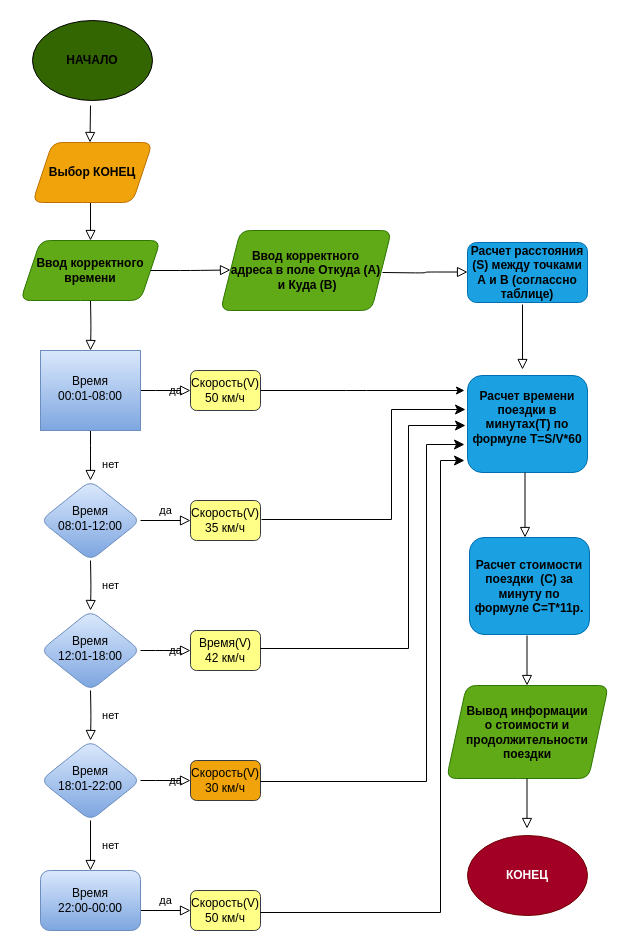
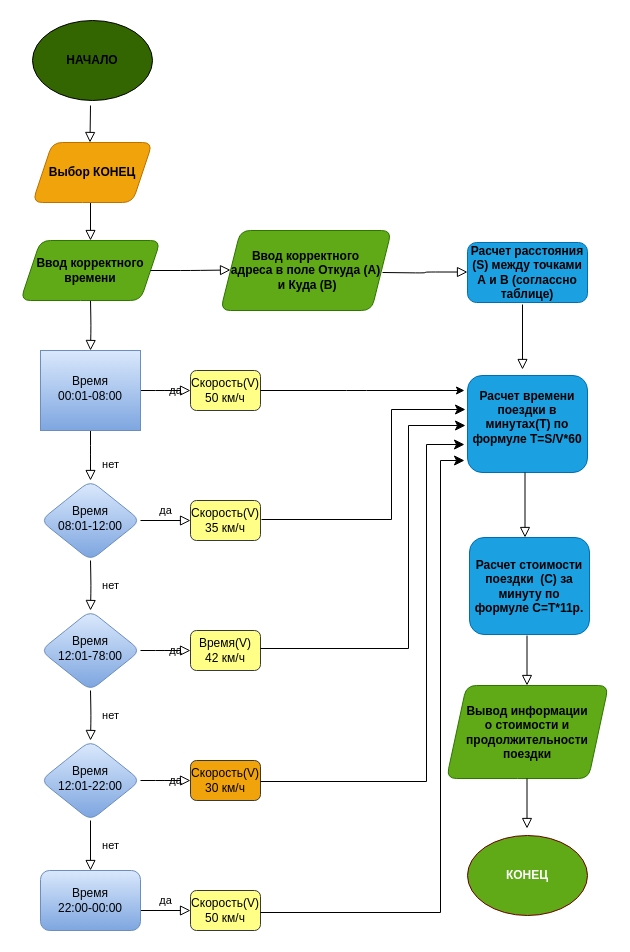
  <mxCell id="0" />
  <mxCell id="1" parent="0" />
  <mxCell id="2" value="" style="rounded=1;html=1;jettySize=auto;orthogonalLoop=1;fontSize=11;endArrow=block;endFill=0;endSize=8;strokeWidth=1;shadow=0;labelBackgroundColor=none;edgeStyle=orthogonalEdgeStyle;entryX=0.5;entryY=0;entryDx=0;entryDy=0;" parent="1" edge="1"><mxGeometry relative="1" as="geometry"><mxPoint x="90" y="198" as="sourcePoint" /><mxPoint x="90" y="240" as="targetPoint" /></mxGeometry></mxCell>
  <mxCell id="3" value="" style="rounded=1;html=1;jettySize=auto;orthogonalLoop=1;fontSize=11;endArrow=block;endFill=0;endSize=8;strokeWidth=1;shadow=0;labelBackgroundColor=none;edgeStyle=orthogonalEdgeStyle;exitX=0.5;exitY=1;exitDx=0;exitDy=0;" parent="1" target="6" edge="1"><mxGeometry y="20" relative="1" as="geometry"><mxPoint as="offset" /><mxPoint x="90" y="300" as="sourcePoint" /></mxGeometry></mxCell>
  <mxCell id="4" value="нет" style="rounded=1;html=1;jettySize=auto;orthogonalLoop=1;fontSize=11;endArrow=block;endFill=0;endSize=8;strokeWidth=1;shadow=0;labelBackgroundColor=none;edgeStyle=orthogonalEdgeStyle;" parent="1" source="6" edge="1"><mxGeometry x="0.333" y="20" relative="1" as="geometry"><mxPoint as="offset" /><mxPoint x="90" y="480" as="targetPoint" /></mxGeometry></mxCell>
  <mxCell id="5" value="да" style="edgeStyle=orthogonalEdgeStyle;rounded=1;html=1;jettySize=auto;orthogonalLoop=1;fontSize=11;endArrow=block;endFill=0;endSize=8;strokeWidth=1;shadow=0;labelBackgroundColor=none;" parent="1" source="6" edge="1"><mxGeometry y="10" relative="1" as="geometry"><mxPoint as="offset" /><mxPoint x="190" y="390" as="targetPoint" /></mxGeometry></mxCell>
  <mxCell id="6" value="Время &lt;br&gt;00:01-08:00" style="whiteSpace=wrap;html=1;shadow=0;fontFamily=Helvetica;fontSize=12;align=center;strokeWidth=1;spacing=6;spacingTop=-4;fillColor=#dae8fc;gradientColor=#7ea6e0;strokeColor=#6c8ebf;rounded=0;" parent="1" vertex="1"><mxGeometry x="40" y="350" width="100" height="80" as="geometry" /></mxCell>
  <mxCell id="7" value="Ввод корректного времени" style="shape=parallelogram;perimeter=parallelogramPerimeter;whiteSpace=wrap;html=1;fixedSize=1;fillColor=#60a917;fontColor=default;strokeColor=#2D7600;rounded=1;fontStyle=1;" vertex="1" parent="1"><mxGeometry x="20" y="240" width="140" height="60" as="geometry" /></mxCell>
  <mxCell id="8" value="Скорость(V) &lt;br&gt;50 км/ч" style="rounded=1;whiteSpace=wrap;html=1;fillColor=#ffff88;strokeColor=#36393d;" vertex="1" parent="1"><mxGeometry x="190" y="370" width="70" height="40" as="geometry" /></mxCell>
  <mxCell id="9" value="Время &lt;br&gt;08:01-12:00" style="rhombus;whiteSpace=wrap;html=1;shadow=0;fontFamily=Helvetica;fontSize=12;align=center;strokeWidth=1;spacing=6;spacingTop=-4;fillColor=#dae8fc;gradientColor=#7ea6e0;strokeColor=#6c8ebf;rounded=1;" vertex="1" parent="1"><mxGeometry x="40" y="480" width="100" height="80" as="geometry" /></mxCell>
  <mxCell id="10" value="да" style="edgeStyle=orthogonalEdgeStyle;rounded=1;html=1;jettySize=auto;orthogonalLoop=1;fontSize=11;endArrow=block;endFill=0;endSize=8;strokeWidth=1;shadow=0;labelBackgroundColor=none;" edge="1" parent="1"><mxGeometry y="10" relative="1" as="geometry"><mxPoint as="offset" /><mxPoint x="140" y="520" as="sourcePoint" /><mxPoint x="190" y="520" as="targetPoint" /></mxGeometry></mxCell>
  <mxCell id="11" value="Скорость(V) 35 км/ч" style="rounded=1;whiteSpace=wrap;html=1;fillColor=#ffff88;strokeColor=#36393d;" vertex="1" parent="1"><mxGeometry x="190" y="500" width="70" height="40" as="geometry" /></mxCell>
  <mxCell id="12" value="нет" style="rounded=1;html=1;jettySize=auto;orthogonalLoop=1;fontSize=11;endArrow=block;endFill=0;endSize=8;strokeWidth=1;shadow=0;labelBackgroundColor=none;edgeStyle=orthogonalEdgeStyle;exitX=0.5;exitY=1;exitDx=0;exitDy=0;" edge="1" parent="1" target="14"><mxGeometry y="20" relative="1" as="geometry"><mxPoint as="offset" /><mxPoint x="90" y="560" as="sourcePoint" /></mxGeometry></mxCell>
  <mxCell id="13" value="да" style="edgeStyle=orthogonalEdgeStyle;rounded=1;html=1;jettySize=auto;orthogonalLoop=1;fontSize=11;endArrow=block;endFill=0;endSize=8;strokeWidth=1;shadow=0;labelBackgroundColor=none;" edge="1" parent="1" source="14"><mxGeometry y="10" relative="1" as="geometry"><mxPoint as="offset" /><mxPoint x="190" y="650" as="targetPoint" /></mxGeometry></mxCell>
- <mxCell id="14" value="Время &lt;br&gt;12:01-18:00" style="rhombus;whiteSpace=wrap;html=1;shadow=0;fontFamily=Helvetica;fontSize=12;align=center;strokeWidth=1;spacing=6;spacingTop=-4;fillColor=#dae8fc;gradientColor=#7ea6e0;strokeColor=#6c8ebf;rounded=1;" vertex="1" parent="1"><mxGeometry x="40" y="610" width="100" height="80" as="geometry" /></mxCell>
+ <mxCell id="14" value="Время &lt;br&gt;12:01-78:00" style="rhombus;whiteSpace=wrap;html=1;shadow=0;fontFamily=Helvetica;fontSize=12;align=center;strokeWidth=1;spacing=6;spacingTop=-4;fillColor=#dae8fc;gradientColor=#7ea6e0;strokeColor=#6c8ebf;rounded=1;" vertex="1" parent="1"><mxGeometry x="40" y="610" width="100" height="80" as="geometry" /></mxCell>
  <mxCell id="15" value="Время(V) 42 км/ч" style="rounded=1;whiteSpace=wrap;html=1;fillColor=#ffff88;strokeColor=#36393d;" vertex="1" parent="1"><mxGeometry x="190" y="630" width="70" height="40" as="geometry" /></mxCell>
  <mxCell id="16" value="нет" style="rounded=1;html=1;jettySize=auto;orthogonalLoop=1;fontSize=11;endArrow=block;endFill=0;endSize=8;strokeWidth=1;shadow=0;labelBackgroundColor=none;edgeStyle=orthogonalEdgeStyle;exitX=0.5;exitY=1;exitDx=0;exitDy=0;" edge="1" parent="1" target="18"><mxGeometry y="20" relative="1" as="geometry"><mxPoint as="offset" /><mxPoint x="90" y="690" as="sourcePoint" /></mxGeometry></mxCell>
  <mxCell id="17" value="да" style="edgeStyle=orthogonalEdgeStyle;rounded=1;html=1;jettySize=auto;orthogonalLoop=1;fontSize=11;endArrow=block;endFill=0;endSize=8;strokeWidth=1;shadow=0;labelBackgroundColor=none;" edge="1" parent="1" source="18"><mxGeometry y="10" relative="1" as="geometry"><mxPoint as="offset" /><mxPoint x="190" y="780" as="targetPoint" /></mxGeometry></mxCell>
- <mxCell id="18" value="Время &lt;br&gt;18:01-22:00" style="rhombus;whiteSpace=wrap;html=1;shadow=0;fontFamily=Helvetica;fontSize=12;align=center;strokeWidth=1;spacing=6;spacingTop=-4;fillColor=#dae8fc;gradientColor=#7ea6e0;strokeColor=#6c8ebf;rounded=1;" vertex="1" parent="1"><mxGeometry x="40" y="740" width="100" height="80" as="geometry" /></mxCell>
+ <mxCell id="18" value="Время &lt;br&gt;12:01-22:00" style="rhombus;whiteSpace=wrap;html=1;shadow=0;fontFamily=Helvetica;fontSize=12;align=center;strokeWidth=1;spacing=6;spacingTop=-4;fillColor=#dae8fc;gradientColor=#7ea6e0;strokeColor=#6c8ebf;rounded=1;" vertex="1" parent="1"><mxGeometry x="40" y="740" width="100" height="80" as="geometry" /></mxCell>
  <mxCell id="19" value="Скорость(V) 30 км/ч" style="rounded=1;whiteSpace=wrap;html=1;fillColor=#f0a30a;strokeColor=#36393d;" vertex="1" parent="1"><mxGeometry x="190" y="760" width="70" height="40" as="geometry" /></mxCell>
  <mxCell id="20" value="нет" style="rounded=1;html=1;jettySize=auto;orthogonalLoop=1;fontSize=11;endArrow=block;endFill=0;endSize=8;strokeWidth=1;shadow=0;labelBackgroundColor=none;edgeStyle=orthogonalEdgeStyle;exitX=0.5;exitY=1;exitDx=0;exitDy=0;" edge="1" parent="1"><mxGeometry y="20" relative="1" as="geometry"><mxPoint as="offset" /><mxPoint x="90" y="820" as="sourcePoint" /><mxPoint x="90" y="870" as="targetPoint" /></mxGeometry></mxCell>
  <mxCell id="21" value="да" style="edgeStyle=orthogonalEdgeStyle;rounded=1;html=1;jettySize=auto;orthogonalLoop=1;fontSize=11;endArrow=block;endFill=0;endSize=8;strokeWidth=1;shadow=0;labelBackgroundColor=none;" edge="1" parent="1"><mxGeometry y="10" relative="1" as="geometry"><mxPoint as="offset" /><mxPoint x="190" y="910" as="targetPoint" /><mxPoint x="140" y="910" as="sourcePoint" /></mxGeometry></mxCell>
  <mxCell id="22" value="Скорость(V) 50 км/ч" style="rounded=1;whiteSpace=wrap;html=1;fillColor=#ffff88;strokeColor=#36393d;" vertex="1" parent="1"><mxGeometry x="190" y="890" width="70" height="40" as="geometry" /></mxCell>
  <mxCell id="23" value="Ввод корректного&lt;br&gt;адреса в поле Откуда (А)&lt;br&gt;&amp;nbsp;и Куда (В)" style="shape=parallelogram;perimeter=parallelogramPerimeter;whiteSpace=wrap;html=1;fixedSize=1;fillColor=#60a917;fontColor=default;strokeColor=#2D7600;rounded=1;fontStyle=1;" vertex="1" parent="1"><mxGeometry x="220" y="230" width="171" height="80" as="geometry" /></mxCell>
  <mxCell id="24" value="" style="edgeStyle=orthogonalEdgeStyle;rounded=1;html=1;jettySize=auto;orthogonalLoop=1;fontSize=11;endArrow=block;endFill=0;endSize=8;strokeWidth=1;shadow=0;labelBackgroundColor=none;exitX=1;exitY=0.5;exitDx=0;exitDy=0;" edge="1" parent="1"><mxGeometry y="10" relative="1" as="geometry"><mxPoint as="offset" /><mxPoint x="150" y="270" as="sourcePoint" /><mxPoint x="230" y="269.5" as="targetPoint" /><Array as="points"><mxPoint x="190" y="270" /></Array></mxGeometry></mxCell>
  <mxCell id="25" value="Время&lt;br style=&quot;border-color: var(--border-color);&quot;&gt;22:00-00:00" style="rounded=1;whiteSpace=wrap;html=1;fillStyle=auto;fillColor=#dae8fc;gradientColor=#7ea6e0;strokeColor=#6c8ebf;" vertex="1" parent="1"><mxGeometry x="40" y="870" width="100" height="60" as="geometry" /></mxCell>
  <mxCell id="26" value="Расчет расстояния (S) между точками А и В (соглассно таблице)" style="rounded=1;whiteSpace=wrap;html=1;fillStyle=auto;fontColor=default;fillColor=#1ba1e2;strokeColor=#006EAF;fontStyle=1" vertex="1" parent="1"><mxGeometry x="467" y="242" width="120" height="60" as="geometry" /></mxCell>
  <mxCell id="27" value="" style="edgeStyle=orthogonalEdgeStyle;rounded=1;html=1;jettySize=auto;orthogonalLoop=1;fontSize=11;endArrow=block;endFill=0;endSize=8;strokeWidth=1;shadow=0;labelBackgroundColor=none;exitX=1;exitY=0.5;exitDx=0;exitDy=0;entryX=0;entryY=0.492;entryDx=0;entryDy=0;entryPerimeter=0;" edge="1" parent="1" target="26"><mxGeometry y="10" relative="1" as="geometry"><mxPoint as="offset" /><mxPoint x="382" y="272" as="sourcePoint" /><mxPoint x="462" y="271.5" as="targetPoint" /><Array as="points" /></mxGeometry></mxCell>
  <mxCell id="28" value="" style="rounded=1;html=1;jettySize=auto;orthogonalLoop=1;fontSize=11;endArrow=block;endFill=0;endSize=8;strokeWidth=1;shadow=0;labelBackgroundColor=none;edgeStyle=orthogonalEdgeStyle;" edge="1" parent="1"><mxGeometry y="20" relative="1" as="geometry"><mxPoint as="offset" /><mxPoint x="522" y="304" as="sourcePoint" /><mxPoint x="522" y="369" as="targetPoint" /></mxGeometry></mxCell>
  <mxCell id="29" value="&lt;font color=&quot;#000000&quot;&gt;Расчет времени поездки в минутах(Т) по формуле T=S/V*60&lt;br&gt;&lt;br&gt;&lt;/font&gt;" style="rounded=1;whiteSpace=wrap;html=1;shadow=0;glass=0;sketch=0;fillStyle=auto;fontColor=#ffffff;fillColor=#1ba1e2;strokeColor=#006EAF;align=center;fontStyle=1" vertex="1" parent="1"><mxGeometry x="467" y="375" width="120" height="97" as="geometry" /></mxCell>
  <mxCell id="30" value="" style="endArrow=classic;html=1;rounded=1;strokeColor=default;fontColor=#000000;exitX=1;exitY=0.5;exitDx=0;exitDy=0;" edge="1" parent="1" source="8"><mxGeometry width="50" height="50" relative="1" as="geometry"><mxPoint x="531" y="654" as="sourcePoint" /><mxPoint x="464" y="390" as="targetPoint" /><Array as="points"><mxPoint x="356" y="390" /></Array></mxGeometry></mxCell>
  <mxCell id="31" value="" style="edgeStyle=elbowEdgeStyle;elbow=horizontal;endArrow=classic;html=1;curved=0;rounded=0;endSize=8;startSize=8;strokeColor=default;fontColor=#000000;" edge="1" parent="1"><mxGeometry width="50" height="50" relative="1" as="geometry"><mxPoint x="260" y="912" as="sourcePoint" /><mxPoint x="464" y="460" as="targetPoint" /><Array as="points"><mxPoint x="440" y="683" /></Array></mxGeometry></mxCell>
  <mxCell id="32" value="" style="edgeStyle=elbowEdgeStyle;elbow=horizontal;endArrow=classic;html=1;curved=0;rounded=0;endSize=8;startSize=8;strokeColor=default;fontColor=#000000;" edge="1" parent="1"><mxGeometry width="50" height="50" relative="1" as="geometry"><mxPoint x="260" y="781" as="sourcePoint" /><mxPoint x="464" y="444" as="targetPoint" /><Array as="points"><mxPoint x="426" y="545" /></Array></mxGeometry></mxCell>
  <mxCell id="33" value="" style="edgeStyle=elbowEdgeStyle;elbow=horizontal;endArrow=classic;html=1;curved=0;rounded=0;endSize=8;startSize=8;strokeColor=default;fontColor=#000000;" edge="1" parent="1"><mxGeometry width="50" height="50" relative="1" as="geometry"><mxPoint x="261" y="519" as="sourcePoint" /><mxPoint x="465" y="409" as="targetPoint" /><Array as="points"><mxPoint x="391" y="467" /></Array></mxGeometry></mxCell>
  <mxCell id="34" value="" style="edgeStyle=elbowEdgeStyle;elbow=horizontal;endArrow=classic;html=1;curved=0;rounded=0;endSize=8;startSize=8;strokeColor=default;fontColor=#000000;" edge="1" parent="1"><mxGeometry width="50" height="50" relative="1" as="geometry"><mxPoint x="260" y="648" as="sourcePoint" /><mxPoint x="465" y="425" as="targetPoint" /><Array as="points"><mxPoint x="408" y="540" /></Array></mxGeometry></mxCell>
  <mxCell id="35" value="&lt;font color=&quot;#000000&quot;&gt;Расчет стоимости поездки&amp;nbsp; (С) за минуту по формуле С=Т*11р.&lt;br&gt;&lt;/font&gt;" style="rounded=1;whiteSpace=wrap;html=1;shadow=0;glass=0;sketch=0;fillStyle=auto;fontColor=#ffffff;fillColor=#1ba1e2;strokeColor=#006EAF;align=center;fontStyle=1" vertex="1" parent="1"><mxGeometry x="469" y="537" width="120" height="97" as="geometry" /></mxCell>
  <mxCell id="36" value="" style="rounded=1;html=1;jettySize=auto;orthogonalLoop=1;fontSize=11;endArrow=block;endFill=0;endSize=8;strokeWidth=1;shadow=0;labelBackgroundColor=none;edgeStyle=orthogonalEdgeStyle;" edge="1" parent="1"><mxGeometry y="20" relative="1" as="geometry"><mxPoint as="offset" /><mxPoint x="524.5" y="472" as="sourcePoint" /><mxPoint x="524.5" y="537" as="targetPoint" /></mxGeometry></mxCell>
  <mxCell id="37" value="Вывод информации&lt;br&gt;о стоимости и продолжительности поездки" style="shape=parallelogram;perimeter=parallelogramPerimeter;whiteSpace=wrap;html=1;fixedSize=1;fillColor=#60a917;fontColor=default;strokeColor=#2D7600;rounded=1;fontStyle=1;" vertex="1" parent="1"><mxGeometry x="446" y="685" width="162" height="93" as="geometry" /></mxCell>
  <mxCell id="38" value="" style="rounded=1;html=1;jettySize=auto;orthogonalLoop=1;fontSize=11;endArrow=block;endFill=0;endSize=8;strokeWidth=1;shadow=0;labelBackgroundColor=none;edgeStyle=orthogonalEdgeStyle;exitX=0.5;exitY=1;exitDx=0;exitDy=0;" edge="1" parent="1"><mxGeometry x="0.04" y="50" relative="1" as="geometry"><mxPoint as="offset" /><mxPoint x="526.5" y="635" as="sourcePoint" /><mxPoint x="526.5" y="685" as="targetPoint" /></mxGeometry></mxCell>
- <mxCell id="39" value="КОНЕЦ" style="ellipse;whiteSpace=wrap;html=1;rounded=1;shadow=0;glass=0;sketch=0;fillStyle=auto;fontColor=#ffffff;fillColor=#a20025;fontStyle=1;strokeColor=#6F0000;" vertex="1" parent="1"><mxGeometry x="467" y="835" width="120" height="80" as="geometry" /></mxCell>
+ <mxCell id="39" value="КОНЕЦ" style="ellipse;whiteSpace=wrap;html=1;rounded=1;shadow=0;glass=0;sketch=0;fillStyle=auto;fontColor=#ffffff;fillColor=#60a917;fontStyle=1;strokeColor=#6F0000;" vertex="1" parent="1"><mxGeometry x="467" y="835" width="120" height="80" as="geometry" /></mxCell>
  <mxCell id="40" value="" style="rounded=1;html=1;jettySize=auto;orthogonalLoop=1;fontSize=11;endArrow=block;endFill=0;endSize=8;strokeWidth=1;shadow=0;labelBackgroundColor=none;edgeStyle=orthogonalEdgeStyle;exitX=0.5;exitY=1;exitDx=0;exitDy=0;" edge="1" parent="1"><mxGeometry x="0.04" y="50" relative="1" as="geometry"><mxPoint as="offset" /><mxPoint x="526.5" y="778" as="sourcePoint" /><mxPoint x="526.5" y="828" as="targetPoint" /></mxGeometry></mxCell>
  <mxCell id="41" value="НАЧАЛО" style="ellipse;whiteSpace=wrap;html=1;rounded=1;shadow=0;glass=0;sketch=0;fillStyle=auto;fontColor=#000000;fillColor=#336600;gradientColor=#336600;fontStyle=1" vertex="1" parent="1"><mxGeometry x="32" y="20" width="120" height="80" as="geometry" /></mxCell>
  <mxCell id="42" value="" style="rounded=1;html=1;jettySize=auto;orthogonalLoop=1;fontSize=11;endArrow=block;endFill=0;endSize=8;strokeWidth=1;shadow=0;labelBackgroundColor=none;edgeStyle=orthogonalEdgeStyle;" edge="1" parent="1"><mxGeometry y="20" relative="1" as="geometry"><mxPoint as="offset" /><mxPoint x="90" y="105" as="sourcePoint" /><mxPoint x="89.5" y="142" as="targetPoint" /></mxGeometry></mxCell>
  <mxCell id="43" value="Выбор КОНЕЦ" style="shape=parallelogram;perimeter=parallelogramPerimeter;whiteSpace=wrap;html=1;fixedSize=1;rounded=1;shadow=0;glass=0;sketch=0;fillStyle=auto;fontColor=#000000;fillColor=#f0a30a;strokeColor=#BD7000;fontStyle=1" vertex="1" parent="1"><mxGeometry x="32" y="142" width="120" height="60" as="geometry" /></mxCell>
